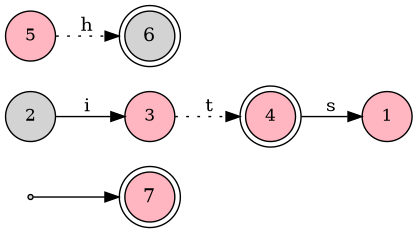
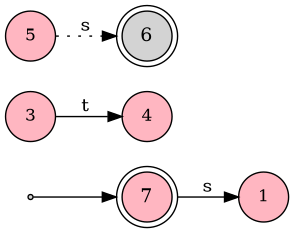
  digraph {
    rankdir=LR
    node [fillcolor=lightpink fontsize=12 shape=circle style=filled]
    edge [style=solid]
    n1 [fontsize=14 label=7 shape=doublecircle]
    n2 [label=1]
-   n3 [fillcolor=lightgrey label=2]
    n4 [label=3]
-   n5 [label=4 shape=doublecircle]
+   n5 [label=4]
    n6 [label=5]
    n7 [fillcolor=lightgrey fontsize=14 label=6 shape=doublecircle]
    n8 [fillcolor=lightgrey fontsize=14 label=6 shape=point]
-   n5 -> n2 [label=s]
-   n3 -> n4 [label=i]
-   n4 -> n5 [label=t style=dotted]
-   n6 -> n7 [label=h style=dotted]
+   n1 -> n2 [label=s]
+   n4 -> n5 [label=t]
+   n6 -> n7 [label=s style=dotted]
    n8 -> n1
  }
